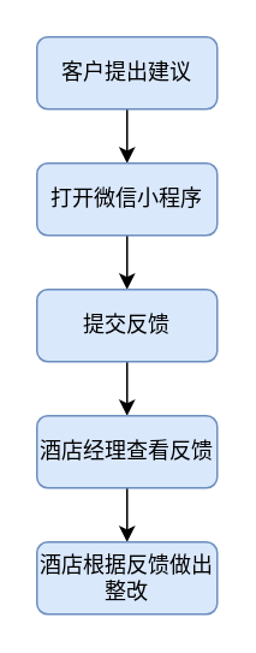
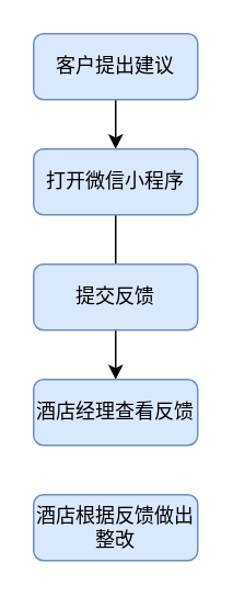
  <mxCell id="0" />
  <mxCell id="1" parent="0" />
  <mxCell id="2" style="edgeStyle=orthogonalEdgeStyle;rounded=0;orthogonalLoop=1;jettySize=auto;html=1;exitX=0.5;exitY=1;exitDx=0;exitDy=0;entryX=0.5;entryY=0;entryDx=0;entryDy=0;" edge="1" parent="1" source="3" target="5"><mxGeometry relative="1" as="geometry" /></mxCell>
  <mxCell id="3" value="&lt;font style=&quot;vertical-align: inherit&quot;&gt;&lt;font style=&quot;vertical-align: inherit&quot;&gt;&lt;font style=&quot;vertical-align: inherit&quot;&gt;&lt;font style=&quot;vertical-align: inherit&quot;&gt;&lt;font style=&quot;vertical-align: inherit&quot;&gt;&lt;font style=&quot;vertical-align: inherit&quot;&gt;&lt;font style=&quot;vertical-align: inherit&quot;&gt;&lt;font style=&quot;vertical-align: inherit&quot;&gt;&lt;font style=&quot;vertical-align: inherit&quot;&gt;&lt;font style=&quot;vertical-align: inherit&quot;&gt;&lt;font style=&quot;vertical-align: inherit&quot;&gt;&lt;font style=&quot;vertical-align: inherit&quot;&gt;&lt;font style=&quot;vertical-align: inherit&quot;&gt;&lt;font style=&quot;vertical-align: inherit&quot;&gt;&lt;font style=&quot;vertical-align: inherit&quot;&gt;&lt;font style=&quot;vertical-align: inherit&quot;&gt;客户提出建议&lt;/font&gt;&lt;/font&gt;&lt;/font&gt;&lt;/font&gt;&lt;/font&gt;&lt;/font&gt;&lt;/font&gt;&lt;/font&gt;&lt;/font&gt;&lt;/font&gt;&lt;/font&gt;&lt;/font&gt;&lt;/font&gt;&lt;/font&gt;&lt;/font&gt;&lt;/font&gt;" style="rounded=1;whiteSpace=wrap;html=1;fontSize=12;glass=0;strokeWidth=1;shadow=0;fillColor=#dae8fc;strokeColor=#6c8ebf;" vertex="1" parent="1"><mxGeometry x="20" y="20" width="100" height="40" as="geometry" /></mxCell>
- <mxCell id="4" style="edgeStyle=orthogonalEdgeStyle;rounded=0;orthogonalLoop=1;jettySize=auto;html=1;exitX=0.5;exitY=1;exitDx=0;exitDy=0;entryX=0.5;entryY=0;entryDx=0;entryDy=0;" edge="1" parent="1" source="5" target="7"><mxGeometry relative="1" as="geometry" /></mxCell>
+ <mxCell id="4" style="edgeStyle=orthogonalEdgeStyle;rounded=0;orthogonalLoop=1;jettySize=auto;html=1;exitX=0.5;exitY=1;exitDx=0;exitDy=0;entryX=0.5;entryY=0;entryDx=0;entryDy=0;endArrow=none;" edge="1" parent="1" source="5" target="7"><mxGeometry relative="1" as="geometry" /></mxCell>
  <mxCell id="5" value="&lt;font style=&quot;vertical-align: inherit&quot;&gt;&lt;font style=&quot;vertical-align: inherit&quot;&gt;打开微信小程序&lt;/font&gt;&lt;/font&gt;" style="rounded=1;whiteSpace=wrap;html=1;fontSize=12;glass=0;strokeWidth=1;shadow=0;fillColor=#dae8fc;strokeColor=#6c8ebf;" vertex="1" parent="1"><mxGeometry x="20" y="90" width="100" height="40" as="geometry" /></mxCell>
  <mxCell id="6" style="edgeStyle=orthogonalEdgeStyle;rounded=0;orthogonalLoop=1;jettySize=auto;html=1;exitX=0.5;exitY=1;exitDx=0;exitDy=0;entryX=0.5;entryY=0;entryDx=0;entryDy=0;" edge="1" parent="1" source="7" target="9"><mxGeometry relative="1" as="geometry" /></mxCell>
  <mxCell id="7" value="&lt;font style=&quot;vertical-align: inherit&quot;&gt;&lt;font style=&quot;vertical-align: inherit&quot;&gt;提交反馈&lt;/font&gt;&lt;/font&gt;" style="rounded=1;whiteSpace=wrap;html=1;fontSize=12;glass=0;strokeWidth=1;shadow=0;fillColor=#dae8fc;strokeColor=#6c8ebf;" vertex="1" parent="1"><mxGeometry x="20" y="160" width="100" height="40" as="geometry" /></mxCell>
- <mxCell id="8" style="edgeStyle=orthogonalEdgeStyle;rounded=0;orthogonalLoop=1;jettySize=auto;html=1;exitX=0.5;exitY=1;exitDx=0;exitDy=0;" edge="1" parent="1" source="9" target="10"><mxGeometry relative="1" as="geometry" /></mxCell>
  <mxCell id="9" value="&lt;font style=&quot;vertical-align: inherit&quot;&gt;&lt;font style=&quot;vertical-align: inherit&quot;&gt;&lt;font style=&quot;vertical-align: inherit&quot;&gt;&lt;font style=&quot;vertical-align: inherit&quot;&gt;&lt;font style=&quot;vertical-align: inherit&quot;&gt;&lt;font style=&quot;vertical-align: inherit&quot;&gt;酒店经理查看反馈&lt;/font&gt;&lt;/font&gt;&lt;/font&gt;&lt;/font&gt;&lt;/font&gt;&lt;/font&gt;" style="rounded=1;whiteSpace=wrap;html=1;fontSize=12;glass=0;strokeWidth=1;shadow=0;fillColor=#dae8fc;strokeColor=#6c8ebf;" vertex="1" parent="1"><mxGeometry x="20" y="230" width="100" height="40" as="geometry" /></mxCell>
  <mxCell id="10" value="&lt;font style=&quot;vertical-align: inherit&quot;&gt;&lt;font style=&quot;vertical-align: inherit&quot;&gt;&lt;font style=&quot;vertical-align: inherit&quot;&gt;&lt;font style=&quot;vertical-align: inherit&quot;&gt;酒店根据反馈做出整改&lt;/font&gt;&lt;/font&gt;&lt;/font&gt;&lt;/font&gt;" style="rounded=1;whiteSpace=wrap;html=1;fontSize=12;glass=0;strokeWidth=1;shadow=0;fillColor=#dae8fc;strokeColor=#6c8ebf;" vertex="1" parent="1"><mxGeometry x="20" y="300" width="100" height="40" as="geometry" /></mxCell>
